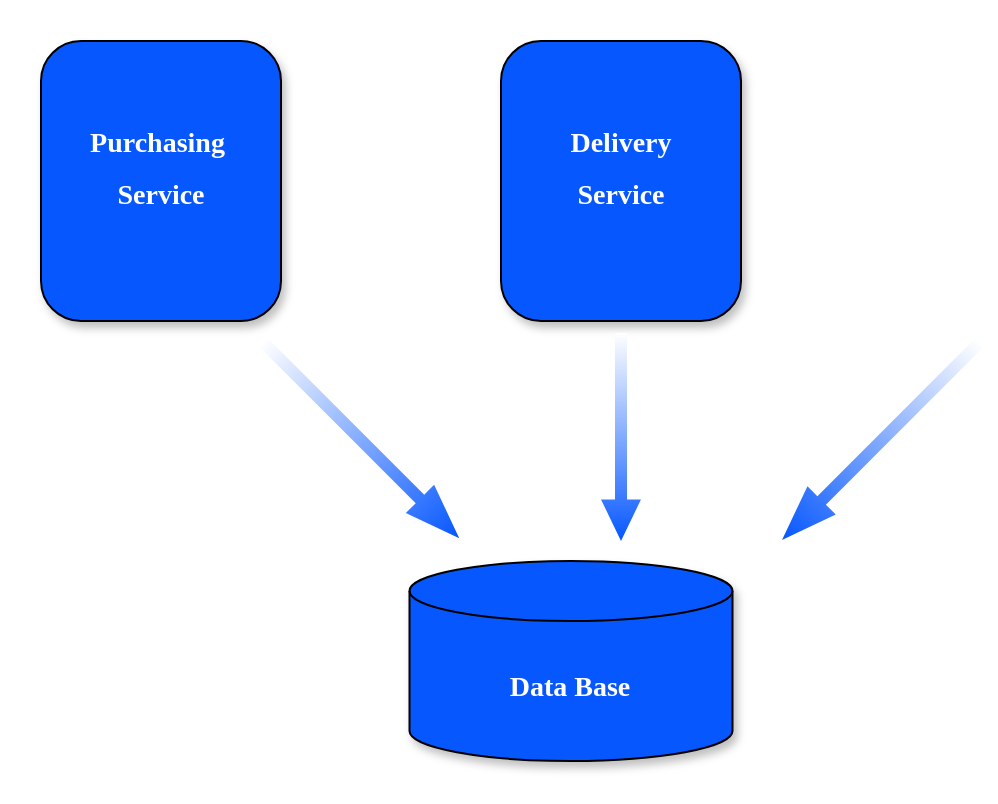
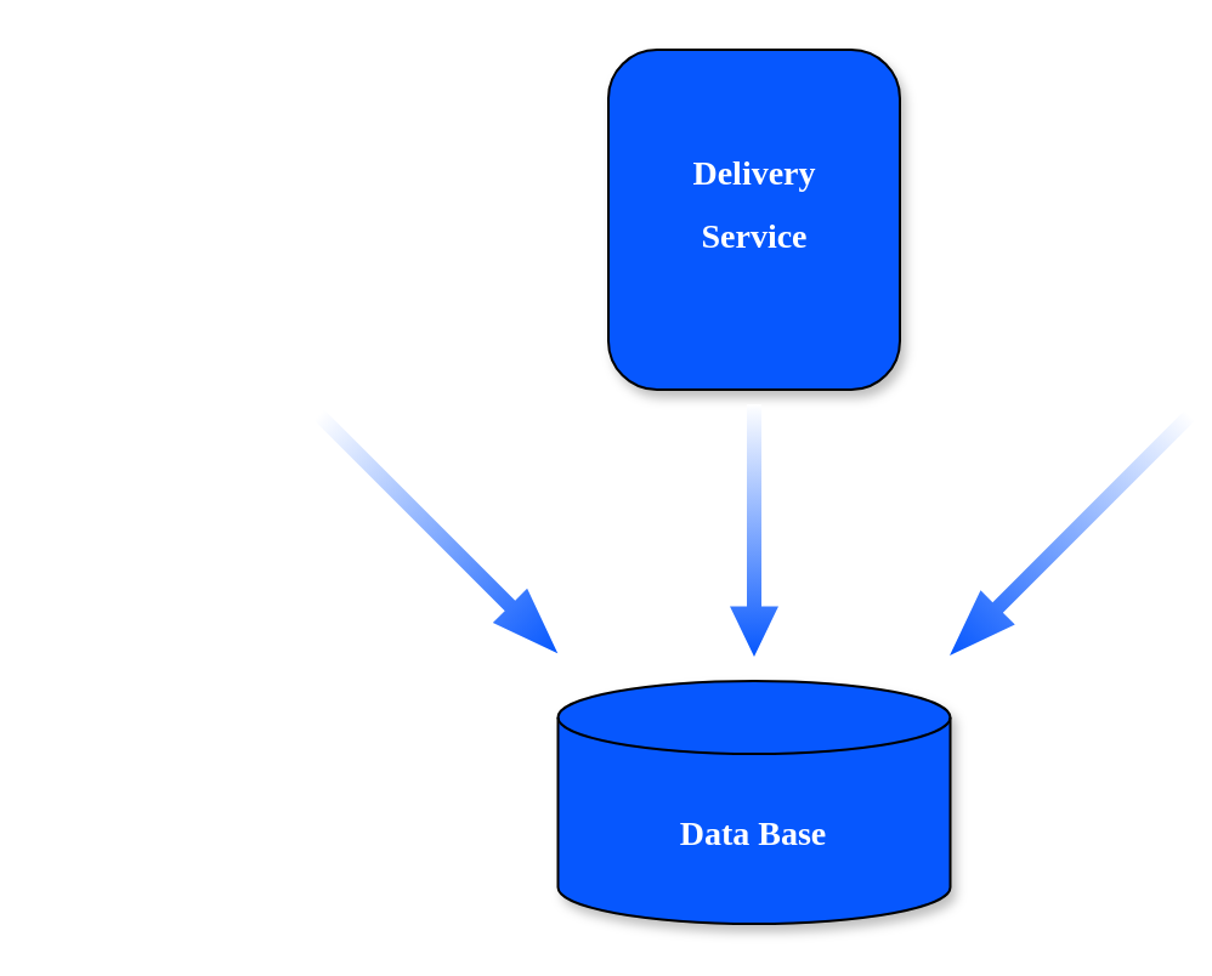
  <mxCell id="0" />
  <mxCell id="1" parent="0" />
- <mxCell id="2" value="&lt;h1 style=&quot;font-size: 14px;&quot;&gt;&lt;font style=&quot;font-size: 14px;&quot; color=&quot;#ffffff&quot; data-font-src=&quot;https://fonts.googleapis.com/css?family=Montserrat&quot; face=&quot;Montserrat&quot;&gt;Data Base&lt;/font&gt;&lt;/h1&gt;" style="shape=cylinder3;whiteSpace=wrap;html=1;boundedLbl=1;backgroundOutline=1;size=15;fillColor=#0657FE;shadow=1;" vertex="1" parent="1"><mxGeometry x="204.25" y="280" width="161.5" height="100" as="geometry" /></mxCell>
- <mxCell id="3" value="&lt;h1 style=&quot;font-size: 14px;&quot;&gt;&lt;font style=&quot;font-size: 14px;&quot;&gt;Purchasing&amp;nbsp;&lt;/font&gt;&lt;/h1&gt;&lt;h1 style=&quot;font-size: 14px;&quot;&gt;&lt;font style=&quot;font-size: 14px;&quot;&gt;Service&lt;/font&gt;&lt;/h1&gt;" style="verticalLabelPosition=middle;verticalAlign=middle;html=1;shape=mxgraph.basic.rect;fillColor2=none;strokeWidth=1;size=20;indent=5;fillColor=#0657fe;align=center;labelPosition=center;spacingBottom=10;fontFamily=Montserrat;fontSource=https%3A%2F%2Ffonts.googleapis.com%2Fcss%3Ffamily%3DMontserrat;fontColor=#FFFFFF;labelBorderColor=none;bottomLeftStyle=rounded;bottomRightStyle=rounded;topRightStyle=rounded;topLeftStyle=rounded;shadow=1;" vertex="1" parent="1"><mxGeometry x="20" y="20" width="120" height="140" as="geometry" /></mxCell>
+ <mxCell id="2" value="&lt;h1 style=&quot;font-size: 14px;&quot;&gt;&lt;font style=&quot;font-size: 14px;&quot; color=&quot;#ffffff&quot; data-font-src=&quot;https://fonts.googleapis.com/css?family=Montserrat&quot; face=&quot;Montserrat&quot;&gt;Data Base&lt;/font&gt;&lt;/h1&gt;" style="shape=cylinder3;whiteSpace=wrap;html=1;boundedLbl=1;backgroundOutline=1;size=15;fillColor=#0657FE;shadow=1;" vertex="1" parent="1"><mxGeometry x="229.25" y="280" width="161.5" height="100" as="geometry" /></mxCell>
  <mxCell id="4" value="&lt;h1 style=&quot;font-size: 14px;&quot;&gt;Delivery&lt;/h1&gt;&lt;h1 style=&quot;font-size: 14px;&quot;&gt;&lt;font style=&quot;font-size: 14px;&quot;&gt;&lt;span&gt;Service&lt;/span&gt;&lt;/font&gt;&lt;/h1&gt;" style="verticalLabelPosition=middle;verticalAlign=middle;html=1;shape=mxgraph.basic.rect;fillColor2=none;strokeWidth=1;size=20;indent=5;fillColor=#0657fe;align=center;labelPosition=center;spacingBottom=10;fontFamily=Montserrat;fontSource=https%3A%2F%2Ffonts.googleapis.com%2Fcss%3Ffamily%3DMontserrat;fontColor=#FFFFFF;labelBorderColor=none;topLeftStyle=rounded;topRightStyle=rounded;bottomRightStyle=rounded;bottomLeftStyle=rounded;shadow=1;fontStyle=1" vertex="1" parent="1"><mxGeometry x="250" y="20" width="120" height="140" as="geometry" /></mxCell>
  <mxCell id="5" value="" style="shape=singleArrow;direction=south;whiteSpace=wrap;html=1;rotation=-45;shadow=0;gradientColor=#0657FE;fillColor=default;gradientDirection=east;strokeColor=none;" vertex="1" parent="1"><mxGeometry x="170" y="150" width="20" height="138.96" as="geometry" /></mxCell>
  <mxCell id="6" value="" style="shape=singleArrow;direction=south;whiteSpace=wrap;html=1;rotation=45;shadow=0;gradientColor=#0657FE;fillColor=default;gradientDirection=east;strokeColor=none;" vertex="1" parent="1"><mxGeometry x="430" y="150" width="20" height="140" as="geometry" /></mxCell>
  <mxCell id="7" value="" style="shape=singleArrow;direction=south;whiteSpace=wrap;html=1;rotation=0;shadow=0;gradientColor=#0657FE;fillColor=default;gradientDirection=east;strokeColor=none;" vertex="1" parent="1"><mxGeometry x="300" y="166" width="20" height="104" as="geometry" /></mxCell>
